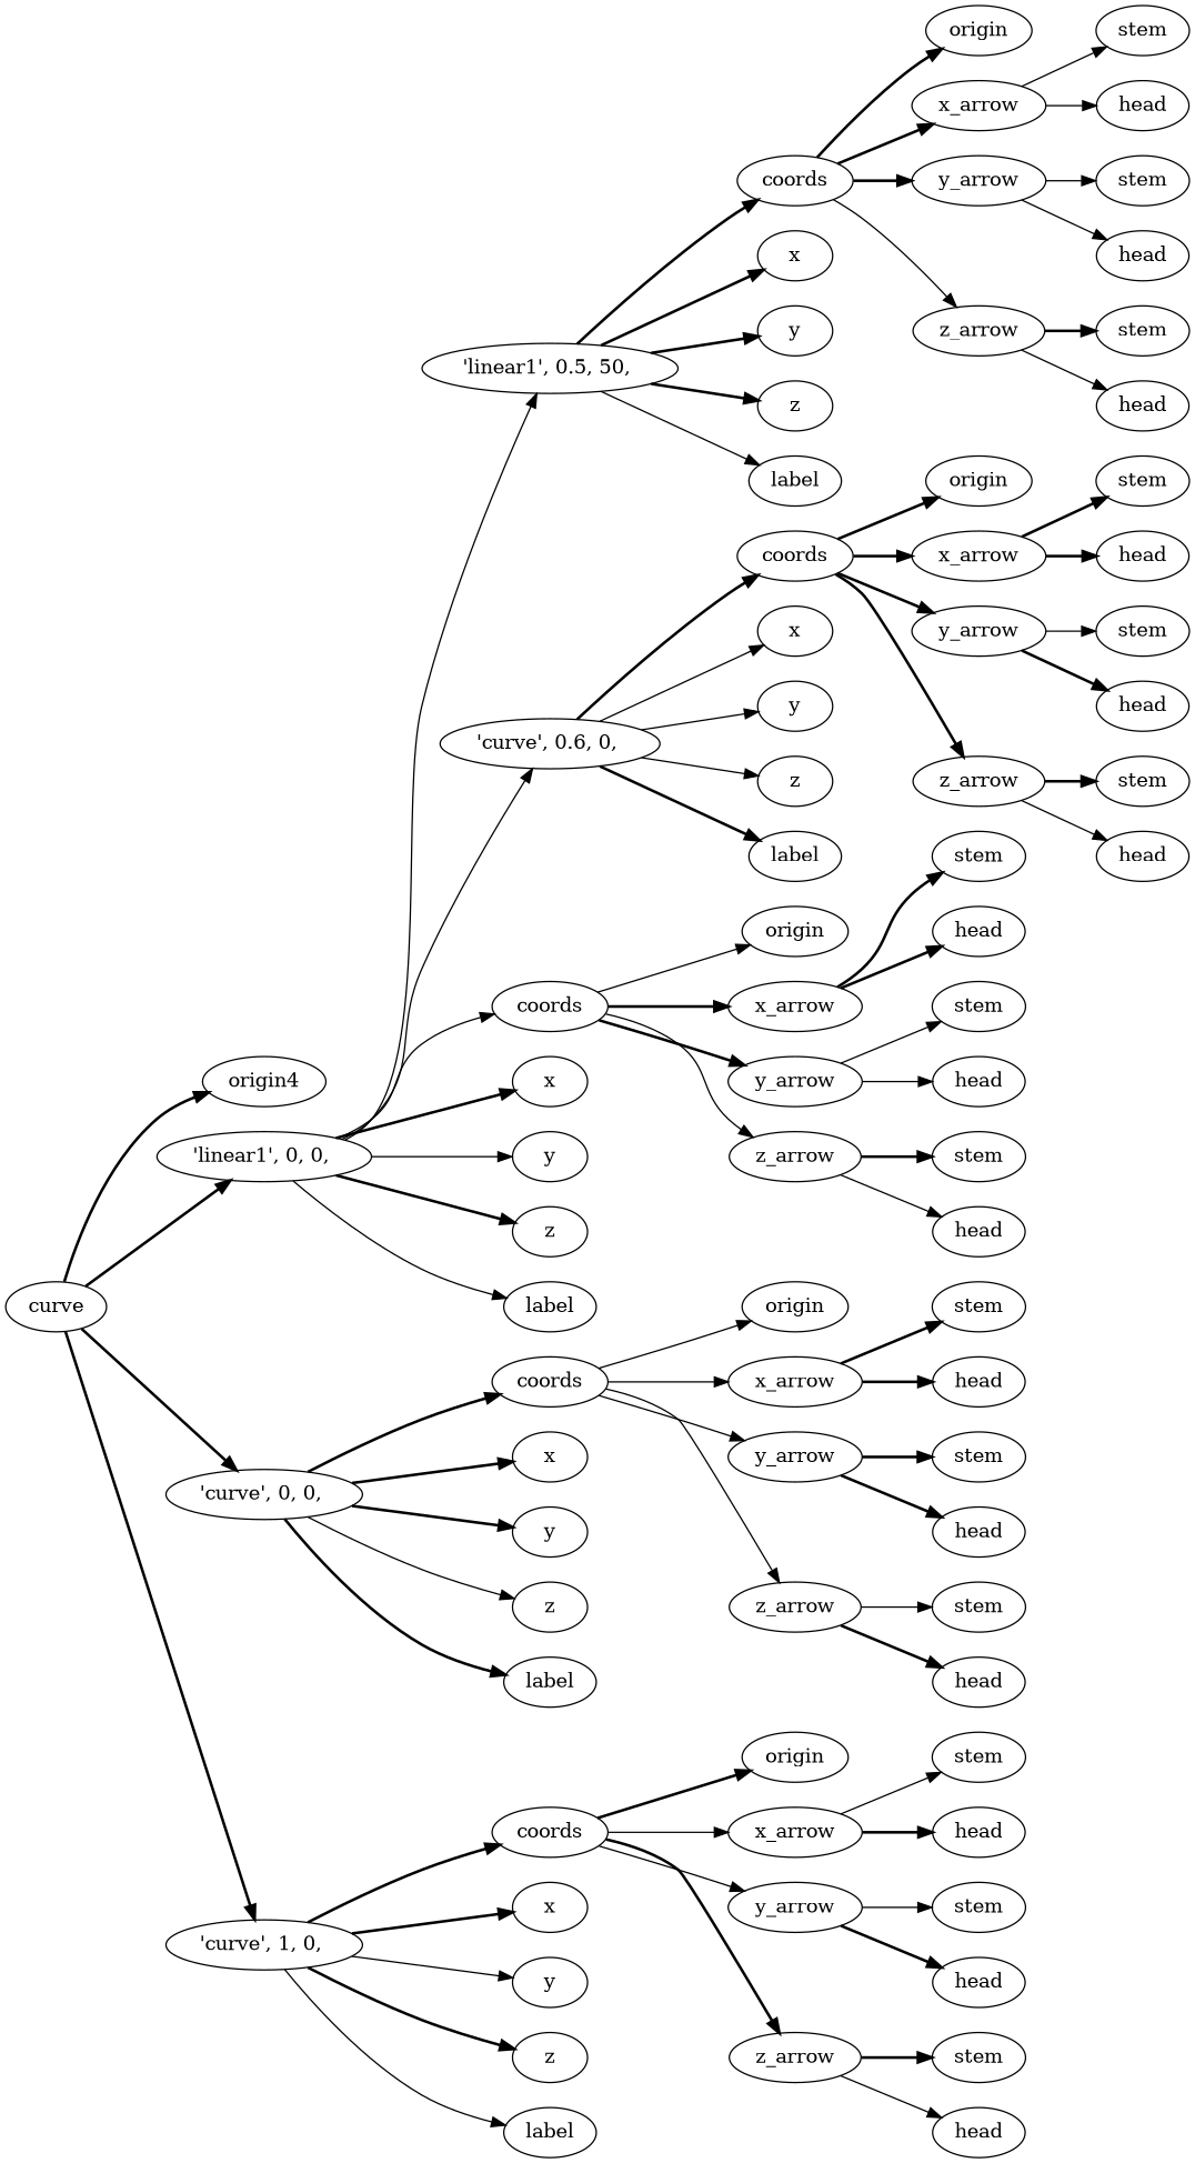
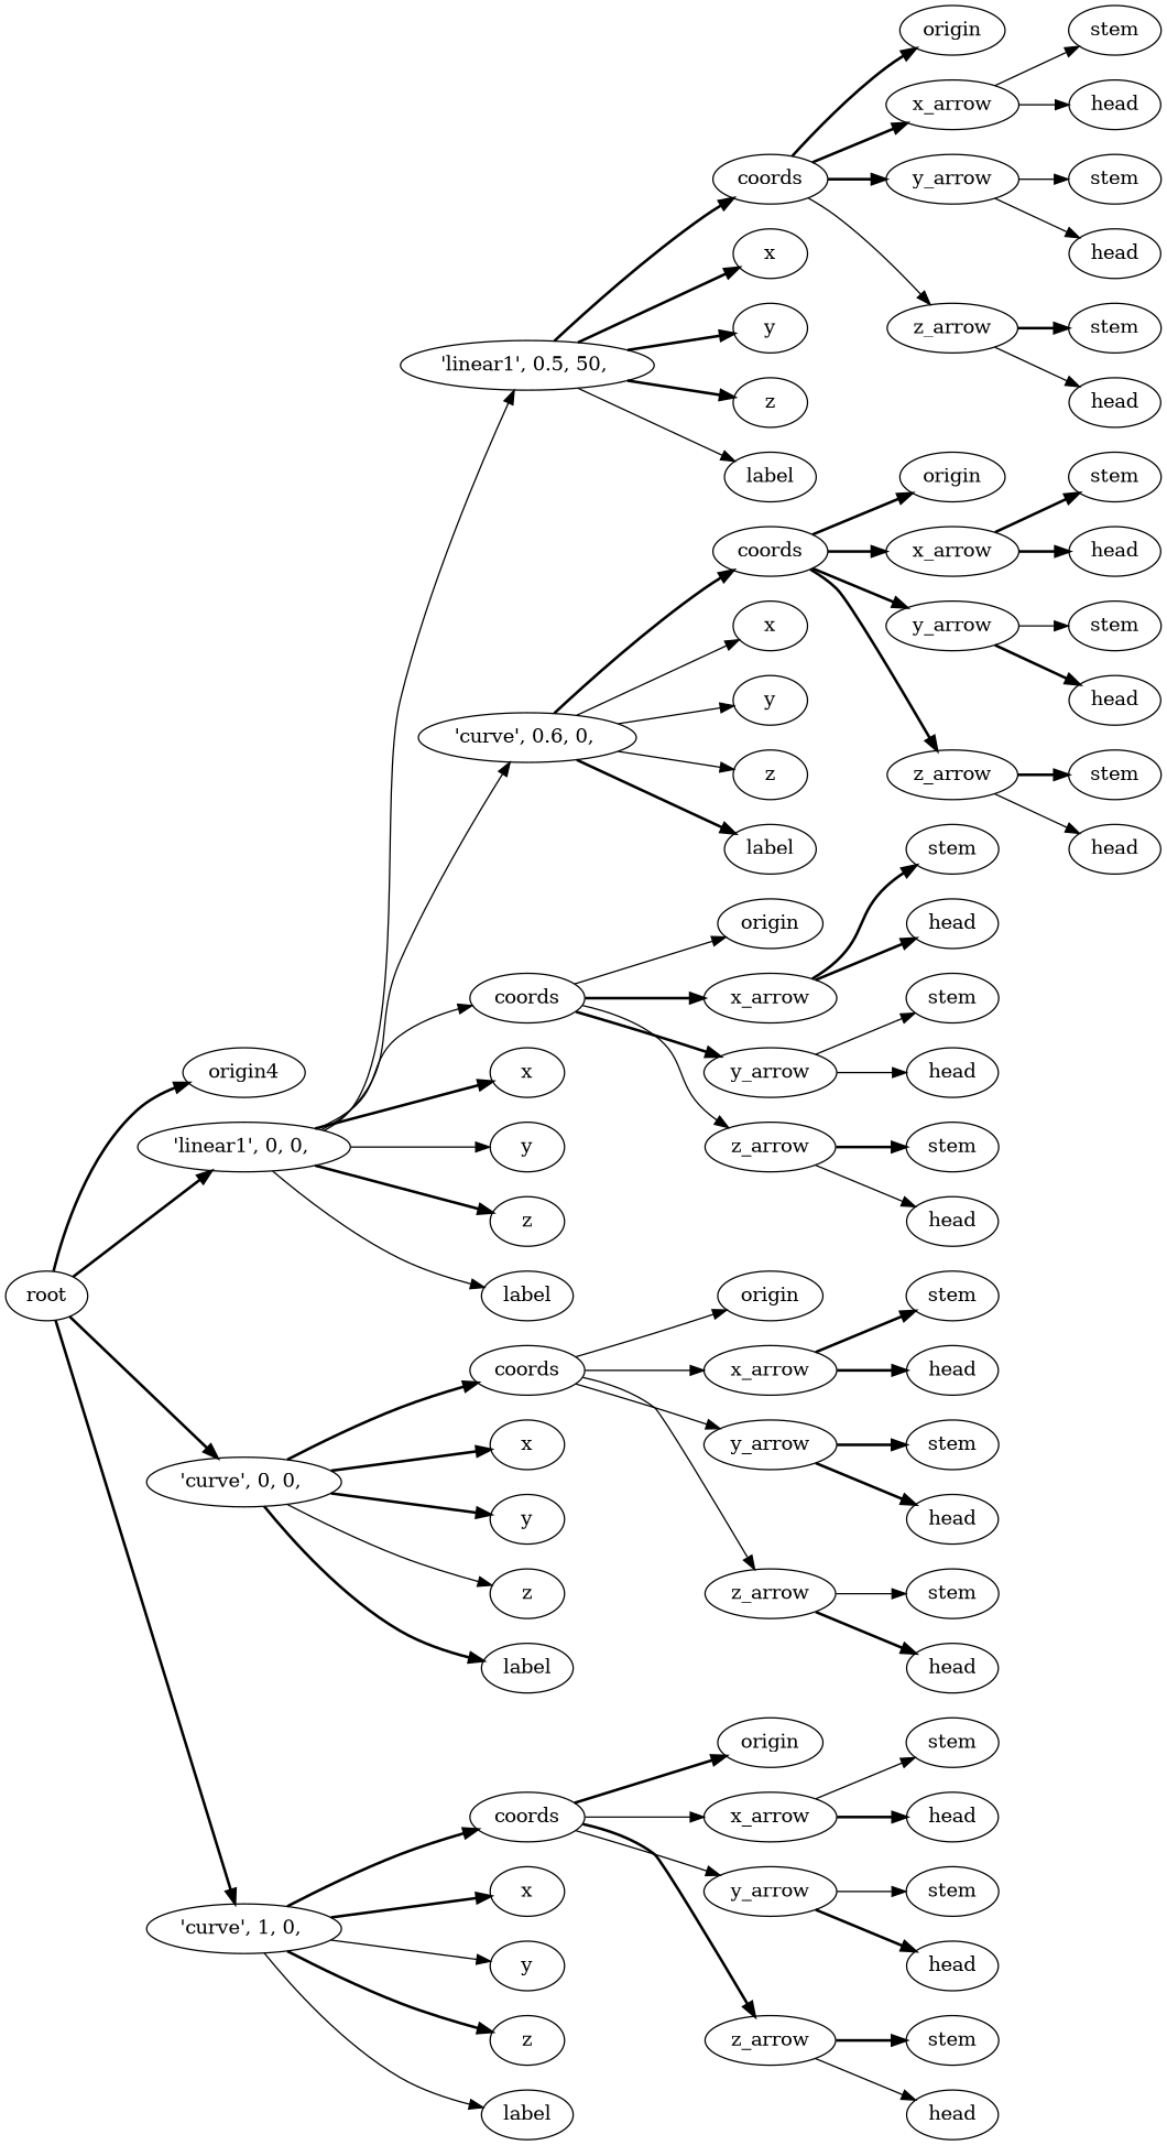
  digraph {
    rankdir=LR
    edge [style=bold]
-   n1 [label=curve]
+   n1 [label=root]
    n2 [label=origin4]
    n3 [label="'linear1',\ 0,\ 0,\ "]
    n4 [label="'curve',\ 0,\ 0,\ "]
    n5 [label="'curve',\ 1,\ 0,\ "]
    n6 [label="'linear1',\ 0\.5,\ 50,\ "]
    n7 [label="'curve',\ 0\.6,\ 0,\ "]
    n8 [label=coords]
    n9 [label=x]
    n10 [label=y]
    n11 [label=z]
    n12 [label=label]
    n13 [label=coords]
    n14 [label=x]
    n15 [label=y]
    n16 [label=z]
    n17 [label=label]
    n18 [label=coords]
    n19 [label=x]
    n20 [label=y]
    n21 [label=z]
    n22 [label=label]
    n23 [label=coords]
    n24 [label=x]
    n25 [label=y]
    n26 [label=z]
    n27 [label=label]
    n28 [label=coords]
    n29 [label=x]
    n30 [label=y]
    n31 [label=z]
    n32 [label=label]
    n33 [label=origin]
    n34 [label=x_arrow]
    n35 [label=y_arrow]
    n36 [label=z_arrow]
    n37 [label=stem]
    n38 [label=head]
    n39 [label=stem]
    n40 [label=head]
    n41 [label=stem]
    n42 [label=head]
    n43 [label=origin]
    n44 [label=x_arrow]
    n45 [label=y_arrow]
    n46 [label=z_arrow]
    n47 [label=stem]
    n48 [label=head]
    n49 [label=stem]
    n50 [label=head]
    n51 [label=stem]
    n52 [label=head]
    n53 [label=origin]
    n54 [label=x_arrow]
    n55 [label=y_arrow]
    n56 [label=z_arrow]
    n57 [label=stem]
    n58 [label=head]
    n59 [label=stem]
    n60 [label=head]
    n61 [label=stem]
    n62 [label=head]
    n63 [label=origin]
    n64 [label=x_arrow]
    n65 [label=y_arrow]
    n66 [label=z_arrow]
    n67 [label=stem]
    n68 [label=head]
    n69 [label=stem]
    n70 [label=head]
    n71 [label=stem]
    n72 [label=head]
    n73 [label=origin]
    n74 [label=x_arrow]
    n75 [label=y_arrow]
    n76 [label=z_arrow]
    n77 [label=stem]
    n78 [label=head]
    n79 [label=stem]
    n80 [label=head]
    n81 [label=stem]
    n82 [label=head]
    n1 -> n2
    n1 -> n3
    n1 -> n4
    n1 -> n5
    n3 -> n6 [style=solid]
    n3 -> n7 [style=solid]
    n3 -> n8 [style=solid]
    n3 -> n9
    n3 -> n10 [style=solid]
    n3 -> n11
    n3 -> n12 [style=solid]
    n4 -> n18
    n4 -> n19
    n4 -> n20
    n4 -> n21 [style=solid]
    n4 -> n22
    n5 -> n28
    n5 -> n29
    n5 -> n30 [style=solid]
    n5 -> n31
    n5 -> n32 [style=solid]
    n6 -> n13
    n6 -> n14
    n6 -> n15
    n6 -> n16
    n6 -> n17 [style=solid]
    n7 -> n23
    n7 -> n24 [style=solid]
    n7 -> n25 [style=solid]
    n7 -> n26 [style=solid]
    n7 -> n27
    n8 -> n33 [style=solid]
    n8 -> n34
    n8 -> n35
    n8 -> n36 [style=solid]
    n13 -> n43
    n13 -> n44
    n13 -> n45
    n13 -> n46 [style=solid]
    n18 -> n53 [style=solid]
    n18 -> n54 [style=solid]
    n18 -> n55 [style=solid]
    n18 -> n56 [style=solid]
    n23 -> n63
    n23 -> n64
    n23 -> n65
    n23 -> n66
    n28 -> n73
    n28 -> n74 [style=solid]
    n28 -> n75 [style=solid]
    n28 -> n76
    n34 -> n37
    n34 -> n38
    n35 -> n39 [style=solid]
    n35 -> n40 [style=solid]
    n36 -> n41
    n36 -> n42 [style=solid]
    n44 -> n47 [style=solid]
    n44 -> n48 [style=solid]
    n45 -> n49 [style=solid]
    n45 -> n50 [style=solid]
    n46 -> n51
    n46 -> n52 [style=solid]
    n54 -> n57
    n54 -> n58
    n55 -> n59
    n55 -> n60
    n56 -> n61 [style=solid]
    n56 -> n62
    n64 -> n67
    n64 -> n68
    n65 -> n69 [style=solid]
    n65 -> n70
    n66 -> n71
    n66 -> n72 [style=solid]
    n74 -> n77 [style=solid]
    n74 -> n78
    n75 -> n79 [style=solid]
    n75 -> n80
    n76 -> n81
    n76 -> n82 [style=solid]
  }
